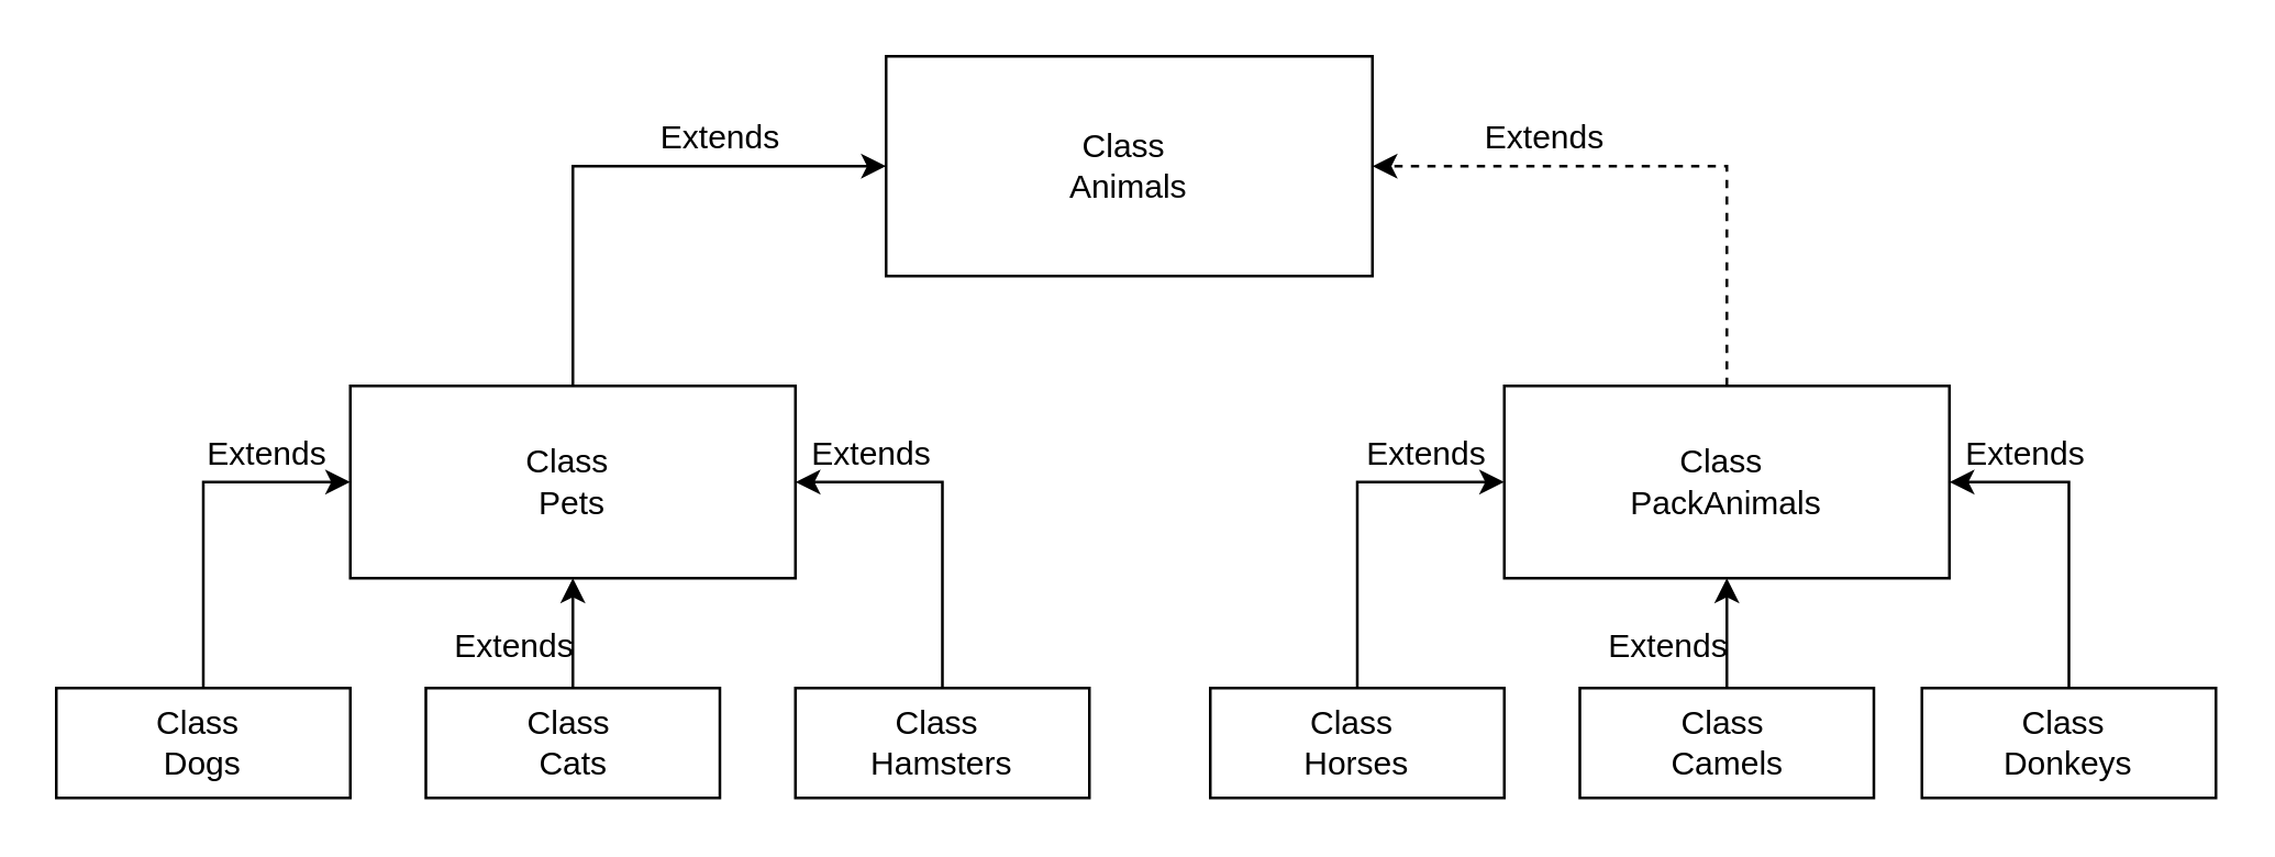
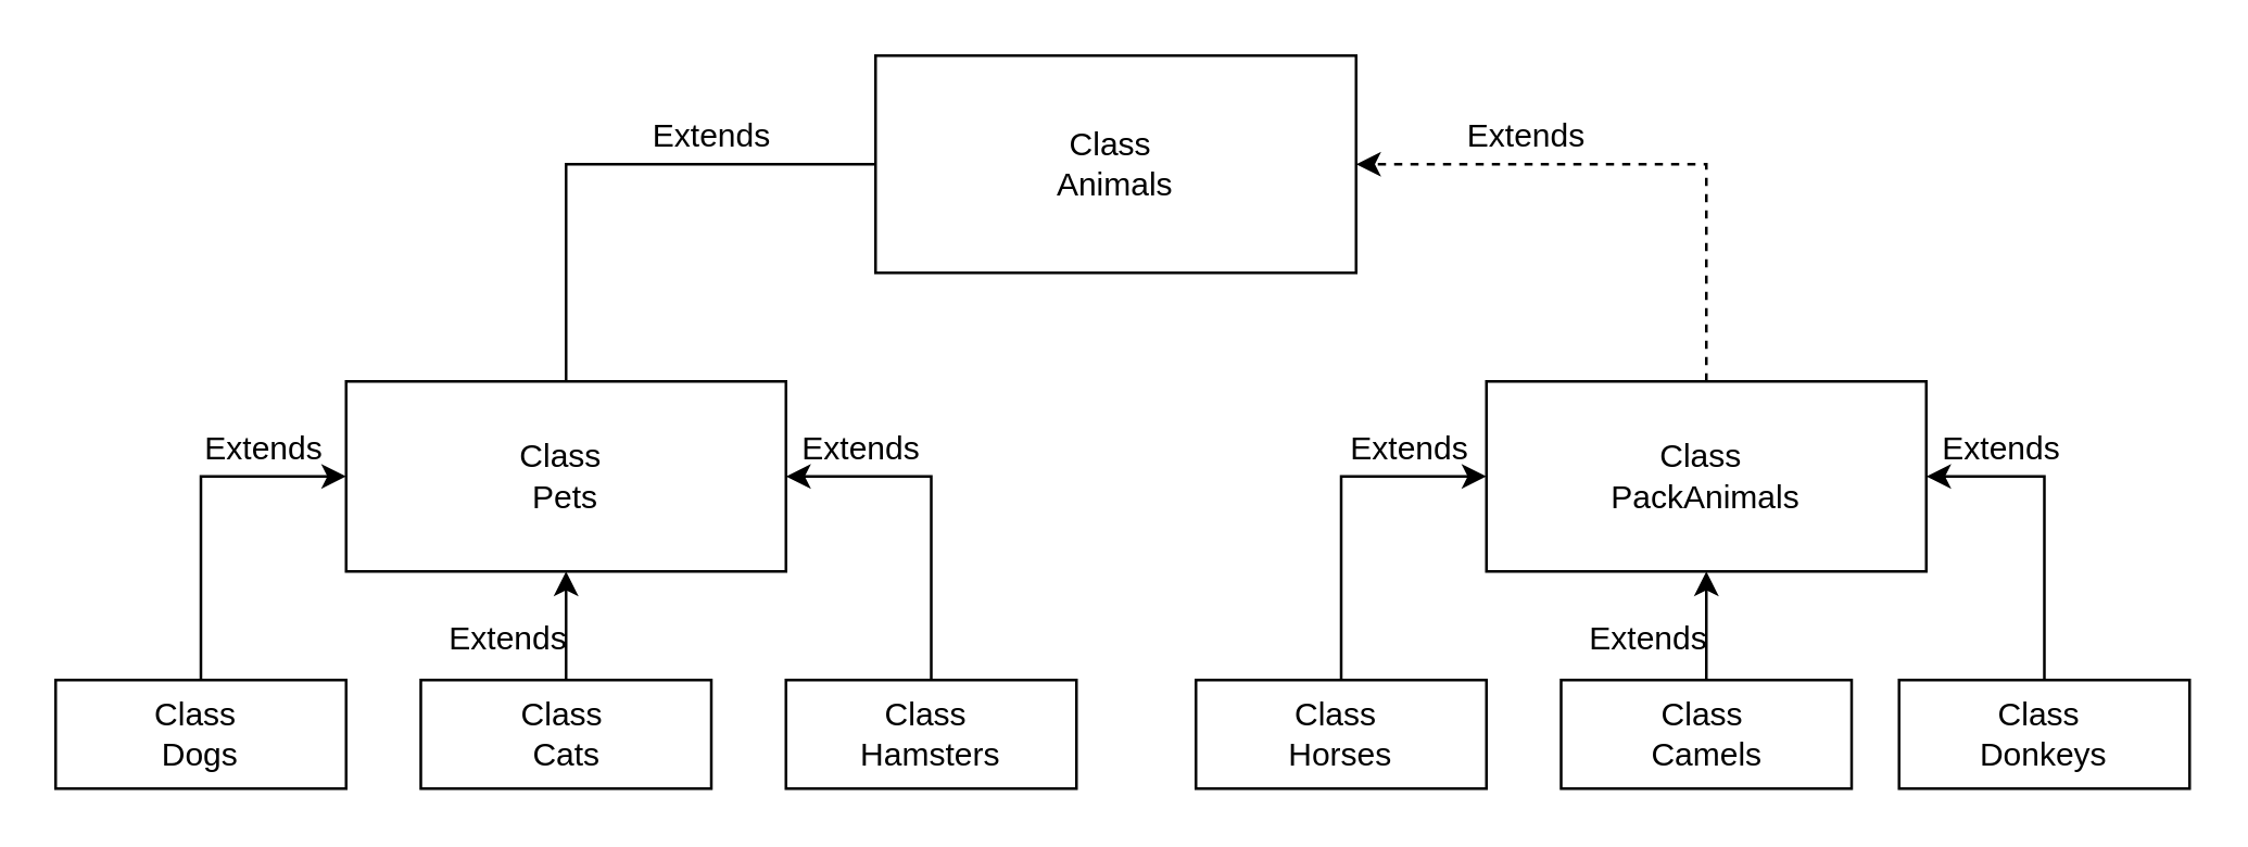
  <mxCell id="0" />
  <mxCell id="1" parent="0" />
  <mxCell id="2" value="Class&amp;nbsp;&lt;br&gt;Animals" style="rounded=0;whiteSpace=wrap;html=1;" vertex="1" parent="1"><mxGeometry x="322" y="20" width="177" height="80" as="geometry" /></mxCell>
- <mxCell id="3" value="" style="edgeStyle=orthogonalEdgeStyle;rounded=0;orthogonalLoop=1;jettySize=auto;html=1;entryX=0;entryY=0.5;entryDx=0;entryDy=0;exitX=0.5;exitY=0;exitDx=0;exitDy=0;" edge="1" parent="1" source="4" target="2"><mxGeometry relative="1" as="geometry"><mxPoint x="208" y="55" as="targetPoint" /></mxGeometry></mxCell>
+ <mxCell id="3" value="" style="edgeStyle=orthogonalEdgeStyle;rounded=0;orthogonalLoop=1;jettySize=auto;html=1;entryX=0;entryY=0.5;entryDx=0;entryDy=0;exitX=0.5;exitY=0;exitDx=0;exitDy=0;endArrow=none;" edge="1" parent="1" source="4" target="2"><mxGeometry relative="1" as="geometry"><mxPoint x="208" y="55" as="targetPoint" /></mxGeometry></mxCell>
  <mxCell id="4" value="Class&amp;nbsp;&lt;br&gt;Pets" style="rounded=0;whiteSpace=wrap;html=1;" vertex="1" parent="1"><mxGeometry x="127" y="140" width="162" height="70" as="geometry" /></mxCell>
  <mxCell id="5" style="edgeStyle=orthogonalEdgeStyle;rounded=0;orthogonalLoop=1;jettySize=auto;html=1;entryX=1;entryY=0.5;entryDx=0;entryDy=0;exitX=0.5;exitY=0;exitDx=0;exitDy=0;dashed=1;" edge="1" parent="1" source="6" target="2"><mxGeometry relative="1" as="geometry" /></mxCell>
  <mxCell id="6" value="Class&amp;nbsp;&lt;br&gt;PackAnimals" style="rounded=0;whiteSpace=wrap;html=1;" vertex="1" parent="1"><mxGeometry x="547" y="140" width="162" height="70" as="geometry" /></mxCell>
  <mxCell id="7" style="edgeStyle=orthogonalEdgeStyle;rounded=0;orthogonalLoop=1;jettySize=auto;html=1;entryX=0;entryY=0.5;entryDx=0;entryDy=0;" edge="1" parent="1" source="8" target="4"><mxGeometry relative="1" as="geometry" /></mxCell>
  <mxCell id="8" value="Class&amp;nbsp;&lt;br&gt;Dogs" style="rounded=0;whiteSpace=wrap;html=1;" vertex="1" parent="1"><mxGeometry x="20" y="250" width="107" height="40" as="geometry" /></mxCell>
  <mxCell id="9" style="edgeStyle=orthogonalEdgeStyle;rounded=0;orthogonalLoop=1;jettySize=auto;html=1;entryX=0.5;entryY=1;entryDx=0;entryDy=0;" edge="1" parent="1" source="10" target="4"><mxGeometry relative="1" as="geometry" /></mxCell>
  <mxCell id="10" value="Class&amp;nbsp;&lt;br&gt;Cats" style="rounded=0;whiteSpace=wrap;html=1;" vertex="1" parent="1"><mxGeometry x="154.5" y="250" width="107" height="40" as="geometry" /></mxCell>
  <mxCell id="11" style="edgeStyle=orthogonalEdgeStyle;rounded=0;orthogonalLoop=1;jettySize=auto;html=1;entryX=1;entryY=0.5;entryDx=0;entryDy=0;" edge="1" parent="1" source="12" target="4"><mxGeometry relative="1" as="geometry" /></mxCell>
  <mxCell id="12" value="Class&amp;nbsp;&lt;br&gt;Hamsters" style="rounded=0;whiteSpace=wrap;html=1;" vertex="1" parent="1"><mxGeometry x="289" y="250" width="107" height="40" as="geometry" /></mxCell>
  <mxCell id="13" style="edgeStyle=orthogonalEdgeStyle;rounded=0;orthogonalLoop=1;jettySize=auto;html=1;entryX=0;entryY=0.5;entryDx=0;entryDy=0;" edge="1" parent="1" source="14" target="6"><mxGeometry relative="1" as="geometry" /></mxCell>
  <mxCell id="14" value="Class&amp;nbsp;&lt;br&gt;Horses" style="rounded=0;whiteSpace=wrap;html=1;" vertex="1" parent="1"><mxGeometry x="440" y="250" width="107" height="40" as="geometry" /></mxCell>
  <mxCell id="15" style="edgeStyle=orthogonalEdgeStyle;rounded=0;orthogonalLoop=1;jettySize=auto;html=1;entryX=0.5;entryY=1;entryDx=0;entryDy=0;" edge="1" parent="1" source="16" target="6"><mxGeometry relative="1" as="geometry" /></mxCell>
  <mxCell id="16" value="Class&amp;nbsp;&lt;br&gt;Camels" style="rounded=0;whiteSpace=wrap;html=1;" vertex="1" parent="1"><mxGeometry x="574.5" y="250" width="107" height="40" as="geometry" /></mxCell>
  <mxCell id="17" style="edgeStyle=orthogonalEdgeStyle;rounded=0;orthogonalLoop=1;jettySize=auto;html=1;entryX=1;entryY=0.5;entryDx=0;entryDy=0;" edge="1" parent="1" source="18" target="6"><mxGeometry relative="1" as="geometry" /></mxCell>
  <mxCell id="18" value="Class&amp;nbsp;&lt;br&gt;Donkeys" style="rounded=0;whiteSpace=wrap;html=1;" vertex="1" parent="1"><mxGeometry x="699" y="250" width="107" height="40" as="geometry" /></mxCell>
  <mxCell id="19" value="Extends" style="text;html=1;strokeColor=none;fillColor=none;align=center;verticalAlign=middle;whiteSpace=wrap;rounded=0;" vertex="1" parent="1"><mxGeometry x="237" y="40" width="50" height="20" as="geometry" /></mxCell>
  <mxCell id="20" value="Extends" style="text;html=1;strokeColor=none;fillColor=none;align=center;verticalAlign=middle;whiteSpace=wrap;rounded=0;" vertex="1" parent="1"><mxGeometry x="537" y="40" width="50" height="20" as="geometry" /></mxCell>
  <mxCell id="21" value="Extends" style="text;html=1;strokeColor=none;fillColor=none;align=center;verticalAlign=middle;whiteSpace=wrap;rounded=0;" vertex="1" parent="1"><mxGeometry x="77" y="160" width="40" height="10" as="geometry" /></mxCell>
  <mxCell id="22" value="Extends" style="text;html=1;strokeColor=none;fillColor=none;align=center;verticalAlign=middle;whiteSpace=wrap;rounded=0;" vertex="1" parent="1"><mxGeometry x="297" y="160" width="40" height="10" as="geometry" /></mxCell>
  <mxCell id="23" value="Extends" style="text;html=1;strokeColor=none;fillColor=none;align=center;verticalAlign=middle;whiteSpace=wrap;rounded=0;" vertex="1" parent="1"><mxGeometry x="167" y="230" width="40" height="10" as="geometry" /></mxCell>
  <mxCell id="24" value="Extends" style="text;html=1;strokeColor=none;fillColor=none;align=center;verticalAlign=middle;whiteSpace=wrap;rounded=0;" vertex="1" parent="1"><mxGeometry x="499" y="160" width="40" height="10" as="geometry" /></mxCell>
  <mxCell id="25" value="Extends" style="text;html=1;strokeColor=none;fillColor=none;align=center;verticalAlign=middle;whiteSpace=wrap;rounded=0;" vertex="1" parent="1"><mxGeometry x="587" y="230" width="40" height="10" as="geometry" /></mxCell>
  <mxCell id="26" value="Extends" style="text;html=1;strokeColor=none;fillColor=none;align=center;verticalAlign=middle;whiteSpace=wrap;rounded=0;" vertex="1" parent="1"><mxGeometry x="717" y="160" width="40" height="10" as="geometry" /></mxCell>
